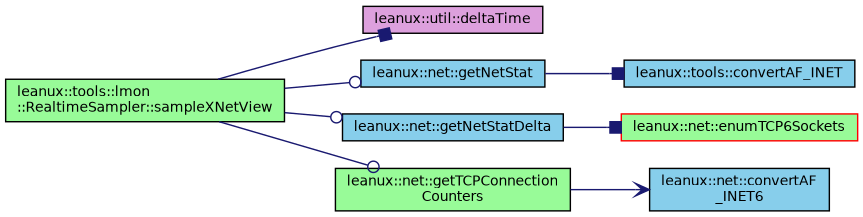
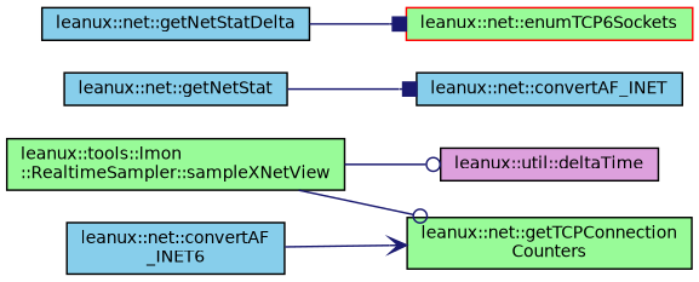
  digraph {
    rankdir=LR
    node [color=black fillcolor=skyblue fontname=Helvetica fontsize=10 shape=record style=filled]
    edge [arrowhead=box color=midnightblue fontname=Helvetica fontsize=10 labelfontname=Helvetica labelfontsize=10 style=solid]
    n1 [fillcolor=palegreen fontcolor=black height=0.2 label="leanux::tools::lmon\l::RealtimeSampler::sampleXNetView" width=0.4]
    n2 [fillcolor=plum height=0.2 label="leanux::util::deltaTime" width=0.4]
    n3 [height=0.2 label="leanux::net::getNetStat" width=0.4]
    n4 [height=0.2 label="leanux::net::getNetStatDelta" width=0.4]
    n5 [fillcolor=palegreen height=0.2 label="leanux::net::getTCPConnection\lCounters" width=0.4]
-   n6 [height=0.2 label="leanux::tools::convertAF_INET" width=0.4]
+   n6 [height=0.2 label="leanux::net::convertAF_INET" width=0.4]
    n7 [color=red fillcolor=palegreen height=0.2 label="leanux::net::enumTCP6Sockets" width=0.4]
    n8 [height=0.2 label="leanux::net::convertAF\l_INET6" width=0.4]
-   n1 -> n2
-   n1 -> n3 [arrowhead=odot]
-   n1 -> n4 [arrowhead=odot]
+   n1 -> n2 [arrowhead=odot]
    n1 -> n5 [arrowhead=odot]
    n3 -> n6
    n4 -> n7
-   n5 -> n8 [arrowhead=vee]
+   n8 -> n5 [arrowhead=vee]
  }
